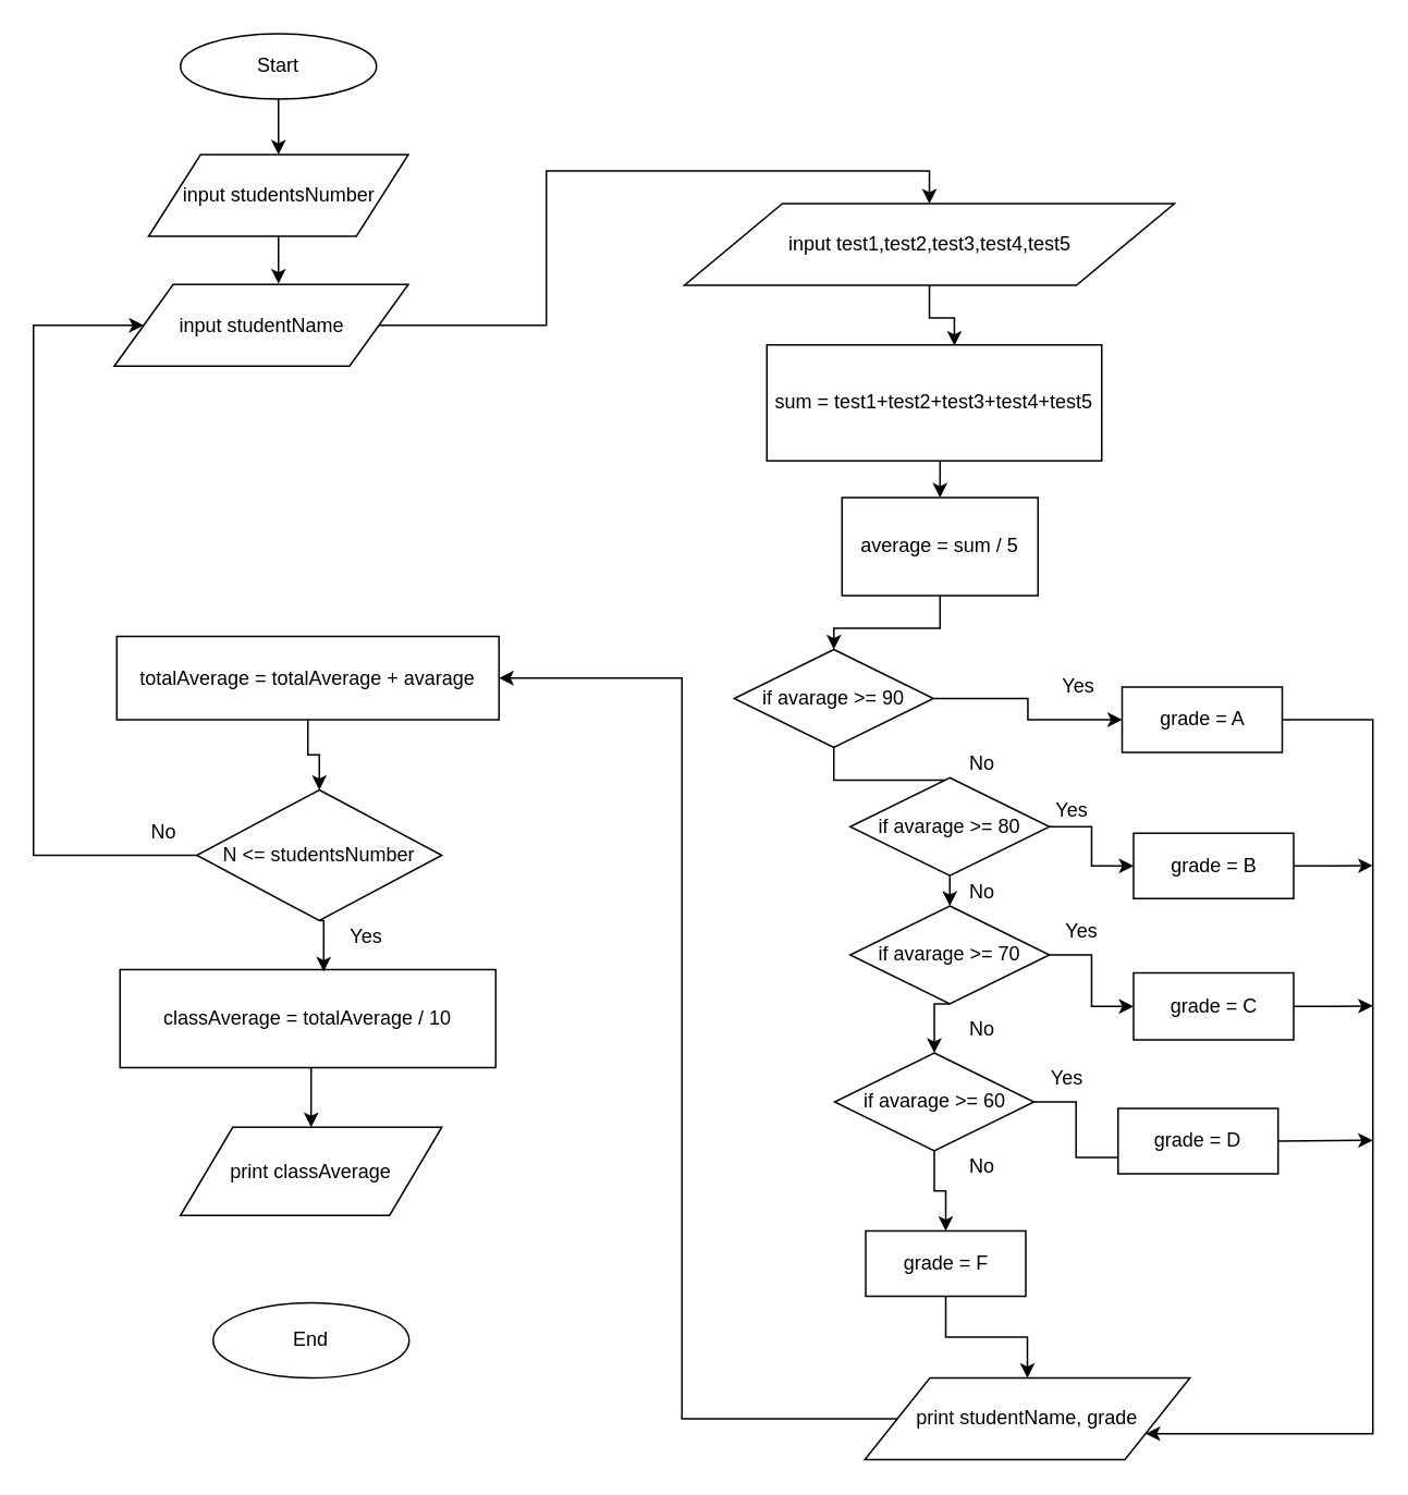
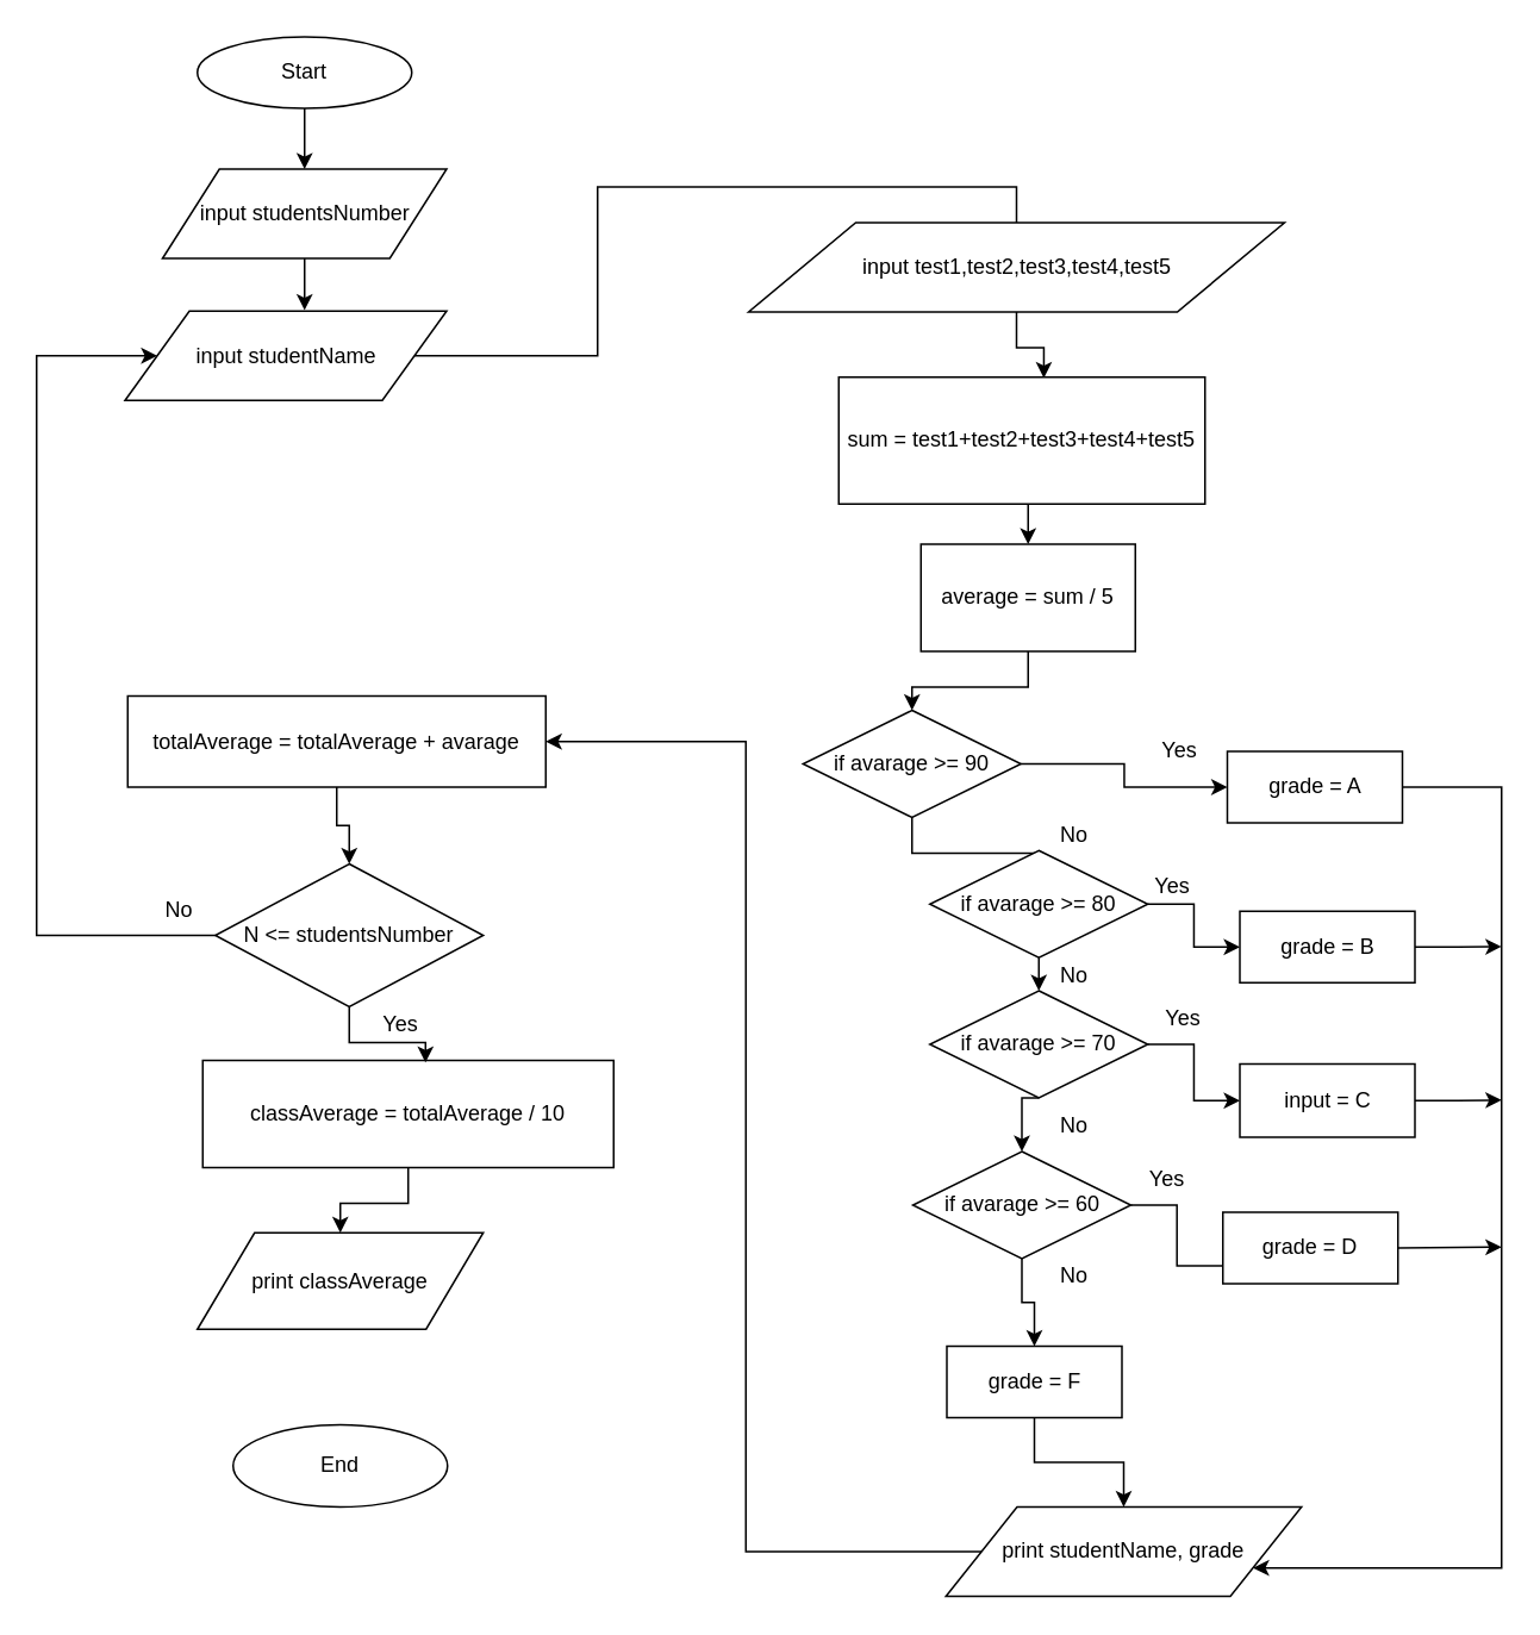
  <mxCell id="0" />
  <mxCell id="1" parent="0" />
  <mxCell id="2" style="edgeStyle=orthogonalEdgeStyle;rounded=0;orthogonalLoop=1;jettySize=auto;html=1;exitX=0.5;exitY=1;exitDx=0;exitDy=0;entryX=0.56;entryY=0.007;entryDx=0;entryDy=0;entryPerimeter=0;" edge="1" parent="1" source="3" target="5"><mxGeometry relative="1" as="geometry" /></mxCell>
  <mxCell id="3" value="input test1,test2,test3,test4,test5" style="shape=parallelogram;perimeter=parallelogramPerimeter;whiteSpace=wrap;html=1;" vertex="1" parent="1"><mxGeometry x="418.5" y="124" width="300" height="50" as="geometry" /></mxCell>
  <mxCell id="4" style="edgeStyle=orthogonalEdgeStyle;rounded=0;orthogonalLoop=1;jettySize=auto;html=1;exitX=0.5;exitY=1;exitDx=0;exitDy=0;entryX=0.5;entryY=0;entryDx=0;entryDy=0;" edge="1" parent="1" source="5" target="7"><mxGeometry relative="1" as="geometry" /></mxCell>
  <mxCell id="5" value="sum =&amp;nbsp;&lt;span&gt;test1+test2+test3+test4+test5&lt;/span&gt;" style="rounded=0;whiteSpace=wrap;html=1;" vertex="1" parent="1"><mxGeometry x="469" y="210.5" width="205" height="71" as="geometry" /></mxCell>
  <mxCell id="6" style="edgeStyle=orthogonalEdgeStyle;rounded=0;orthogonalLoop=1;jettySize=auto;html=1;exitX=0.5;exitY=1;exitDx=0;exitDy=0;entryX=0.5;entryY=0;entryDx=0;entryDy=0;" edge="1" parent="1" source="7" target="10"><mxGeometry relative="1" as="geometry" /></mxCell>
  <mxCell id="7" value="&lt;span&gt;average = sum / 5&lt;/span&gt;" style="rounded=0;whiteSpace=wrap;html=1;" vertex="1" parent="1"><mxGeometry x="515" y="304" width="120" height="60" as="geometry" /></mxCell>
  <mxCell id="8" style="edgeStyle=orthogonalEdgeStyle;rounded=0;orthogonalLoop=1;jettySize=auto;html=1;exitX=1;exitY=0.5;exitDx=0;exitDy=0;entryX=0;entryY=0.5;entryDx=0;entryDy=0;" edge="1" parent="1" source="10" target="12"><mxGeometry relative="1" as="geometry" /></mxCell>
  <mxCell id="9" style="edgeStyle=orthogonalEdgeStyle;rounded=0;orthogonalLoop=1;jettySize=auto;html=1;exitX=0.5;exitY=1;exitDx=0;exitDy=0;entryX=0.5;entryY=0;entryDx=0;entryDy=0;" edge="1" parent="1" source="10" target="15"><mxGeometry relative="1" as="geometry" /></mxCell>
  <mxCell id="10" value="if avarage &amp;gt;= 90" style="rhombus;whiteSpace=wrap;html=1;" vertex="1" parent="1"><mxGeometry x="449" y="397" width="122" height="60" as="geometry" /></mxCell>
  <mxCell id="11" style="edgeStyle=orthogonalEdgeStyle;rounded=0;orthogonalLoop=1;jettySize=auto;html=1;exitX=1;exitY=0.5;exitDx=0;exitDy=0;entryX=1;entryY=0.75;entryDx=0;entryDy=0;" edge="1" parent="1" source="12" target="49"><mxGeometry relative="1" as="geometry"><mxPoint x="820" y="903" as="targetPoint" /><Array as="points"><mxPoint x="840" y="440" /><mxPoint x="840" y="878" /></Array></mxGeometry></mxCell>
  <mxCell id="12" value="grade = A" style="shape=parallelogram;perimeter=parallelogramPerimeter;whiteSpace=wrap;html=1;size=0;" vertex="1" parent="1"><mxGeometry x="686.5" y="420" width="98" height="40" as="geometry" /></mxCell>
  <mxCell id="13" style="edgeStyle=orthogonalEdgeStyle;rounded=0;orthogonalLoop=1;jettySize=auto;html=1;exitX=1;exitY=0.5;exitDx=0;exitDy=0;" edge="1" parent="1" source="15" target="23"><mxGeometry relative="1" as="geometry" /></mxCell>
  <mxCell id="14" style="edgeStyle=orthogonalEdgeStyle;rounded=0;orthogonalLoop=1;jettySize=auto;html=1;exitX=0.5;exitY=1;exitDx=0;exitDy=0;entryX=0.5;entryY=0;entryDx=0;entryDy=0;" edge="1" parent="1" source="15" target="18"><mxGeometry relative="1" as="geometry" /></mxCell>
  <mxCell id="15" value="if avarage &amp;gt;= 80" style="rhombus;whiteSpace=wrap;html=1;" vertex="1" parent="1"><mxGeometry x="520" y="475.5" width="122" height="60" as="geometry" /></mxCell>
  <mxCell id="16" style="edgeStyle=orthogonalEdgeStyle;rounded=0;orthogonalLoop=1;jettySize=auto;html=1;exitX=1;exitY=0.5;exitDx=0;exitDy=0;entryX=0;entryY=0.5;entryDx=0;entryDy=0;" edge="1" parent="1" source="18" target="25"><mxGeometry relative="1" as="geometry" /></mxCell>
  <mxCell id="17" style="edgeStyle=orthogonalEdgeStyle;rounded=0;orthogonalLoop=1;jettySize=auto;html=1;exitX=0.5;exitY=1;exitDx=0;exitDy=0;entryX=0.5;entryY=0;entryDx=0;entryDy=0;" edge="1" parent="1" source="18" target="21"><mxGeometry relative="1" as="geometry" /></mxCell>
  <mxCell id="18" value="if avarage &amp;gt;= 70" style="rhombus;whiteSpace=wrap;html=1;" vertex="1" parent="1"><mxGeometry x="520" y="554" width="122" height="60" as="geometry" /></mxCell>
  <mxCell id="19" style="edgeStyle=orthogonalEdgeStyle;rounded=0;orthogonalLoop=1;jettySize=auto;html=1;exitX=1;exitY=0.5;exitDx=0;exitDy=0;entryX=0;entryY=0.75;entryDx=0;entryDy=0;endArrow=none;" edge="1" parent="1" source="21" target="27"><mxGeometry relative="1" as="geometry" /></mxCell>
  <mxCell id="20" style="edgeStyle=orthogonalEdgeStyle;rounded=0;orthogonalLoop=1;jettySize=auto;html=1;entryX=0.5;entryY=0;entryDx=0;entryDy=0;" edge="1" parent="1" source="21" target="29"><mxGeometry relative="1" as="geometry" /></mxCell>
  <mxCell id="21" value="if avarage &amp;gt;= 60" style="rhombus;whiteSpace=wrap;html=1;" vertex="1" parent="1"><mxGeometry x="510.5" y="644" width="122" height="60" as="geometry" /></mxCell>
  <mxCell id="22" style="edgeStyle=orthogonalEdgeStyle;rounded=0;orthogonalLoop=1;jettySize=auto;html=1;exitX=1;exitY=0.5;exitDx=0;exitDy=0;" edge="1" parent="1" source="23"><mxGeometry relative="1" as="geometry"><mxPoint x="840" y="529.294" as="targetPoint" /></mxGeometry></mxCell>
  <mxCell id="23" value="grade = B" style="shape=parallelogram;perimeter=parallelogramPerimeter;whiteSpace=wrap;html=1;size=0;" vertex="1" parent="1"><mxGeometry x="693.5" y="509.5" width="98" height="40" as="geometry" /></mxCell>
  <mxCell id="24" style="edgeStyle=orthogonalEdgeStyle;rounded=0;orthogonalLoop=1;jettySize=auto;html=1;exitX=1;exitY=0.5;exitDx=0;exitDy=0;" edge="1" parent="1" source="25"><mxGeometry relative="1" as="geometry"><mxPoint x="840" y="615.176" as="targetPoint" /></mxGeometry></mxCell>
- <mxCell id="25" value="grade = C" style="shape=parallelogram;perimeter=parallelogramPerimeter;whiteSpace=wrap;html=1;size=0;" vertex="1" parent="1"><mxGeometry x="693.5" y="595" width="98" height="41" as="geometry" /></mxCell>
+ <mxCell id="25" value="input = C" style="shape=parallelogram;perimeter=parallelogramPerimeter;whiteSpace=wrap;html=1;size=0;" vertex="1" parent="1"><mxGeometry x="693.5" y="595" width="98" height="41" as="geometry" /></mxCell>
  <mxCell id="26" style="edgeStyle=orthogonalEdgeStyle;rounded=0;orthogonalLoop=1;jettySize=auto;html=1;exitX=1;exitY=0.5;exitDx=0;exitDy=0;" edge="1" parent="1" source="27"><mxGeometry relative="1" as="geometry"><mxPoint x="840" y="697.529" as="targetPoint" /></mxGeometry></mxCell>
  <mxCell id="27" value="grade = D" style="shape=parallelogram;perimeter=parallelogramPerimeter;whiteSpace=wrap;html=1;size=0;" vertex="1" parent="1"><mxGeometry x="684" y="678" width="98" height="40" as="geometry" /></mxCell>
  <mxCell id="28" style="edgeStyle=orthogonalEdgeStyle;rounded=0;orthogonalLoop=1;jettySize=auto;html=1;entryX=0.5;entryY=0;entryDx=0;entryDy=0;" edge="1" parent="1" source="29" target="49"><mxGeometry relative="1" as="geometry" /></mxCell>
  <mxCell id="29" value="grade = F" style="shape=parallelogram;perimeter=parallelogramPerimeter;whiteSpace=wrap;html=1;size=0;" vertex="1" parent="1"><mxGeometry x="529.5" y="753" width="98" height="40" as="geometry" /></mxCell>
  <mxCell id="30" value="Yes" style="text;html=1;strokeColor=none;fillColor=none;align=center;verticalAlign=middle;whiteSpace=wrap;rounded=0;" vertex="1" parent="1"><mxGeometry x="639.5" y="410" width="40" height="20" as="geometry" /></mxCell>
  <mxCell id="31" value="Yes" style="text;html=1;strokeColor=none;fillColor=none;align=center;verticalAlign=middle;whiteSpace=wrap;rounded=0;" vertex="1" parent="1"><mxGeometry x="636" y="485.5" width="40" height="20" as="geometry" /></mxCell>
  <mxCell id="32" value="Yes" style="text;html=1;strokeColor=none;fillColor=none;align=center;verticalAlign=middle;whiteSpace=wrap;rounded=0;" vertex="1" parent="1"><mxGeometry x="642" y="559.5" width="40" height="20" as="geometry" /></mxCell>
  <mxCell id="33" value="Yes" style="text;html=1;strokeColor=none;fillColor=none;align=center;verticalAlign=middle;whiteSpace=wrap;rounded=0;" vertex="1" parent="1"><mxGeometry x="632.5" y="650" width="40" height="20" as="geometry" /></mxCell>
  <mxCell id="34" value="No" style="text;html=1;strokeColor=none;fillColor=none;align=center;verticalAlign=middle;whiteSpace=wrap;rounded=0;" vertex="1" parent="1"><mxGeometry x="581" y="457" width="40" height="20" as="geometry" /></mxCell>
  <mxCell id="35" value="No" style="text;html=1;strokeColor=none;fillColor=none;align=center;verticalAlign=middle;whiteSpace=wrap;rounded=0;" vertex="1" parent="1"><mxGeometry x="581" y="535.5" width="40" height="20" as="geometry" /></mxCell>
  <mxCell id="36" value="No" style="text;html=1;strokeColor=none;fillColor=none;align=center;verticalAlign=middle;whiteSpace=wrap;rounded=0;" vertex="1" parent="1"><mxGeometry x="581" y="619.5" width="40" height="20" as="geometry" /></mxCell>
  <mxCell id="37" value="No" style="text;html=1;strokeColor=none;fillColor=none;align=center;verticalAlign=middle;whiteSpace=wrap;rounded=0;" vertex="1" parent="1"><mxGeometry x="581" y="704" width="40" height="20" as="geometry" /></mxCell>
  <mxCell id="38" style="edgeStyle=orthogonalEdgeStyle;rounded=0;orthogonalLoop=1;jettySize=auto;html=1;exitX=0.5;exitY=1;exitDx=0;exitDy=0;" edge="1" parent="1" source="39" target="51"><mxGeometry relative="1" as="geometry" /></mxCell>
  <mxCell id="39" value="Start" style="ellipse;whiteSpace=wrap;html=1;" vertex="1" parent="1"><mxGeometry x="110" y="20" width="120" height="40" as="geometry" /></mxCell>
- <mxCell id="40" style="edgeStyle=orthogonalEdgeStyle;rounded=0;orthogonalLoop=1;jettySize=auto;html=1;entryX=0.5;entryY=0;entryDx=0;entryDy=0;" edge="1" parent="1" source="41" target="3"><mxGeometry relative="1" as="geometry" /></mxCell>
+ <mxCell id="40" style="edgeStyle=orthogonalEdgeStyle;rounded=0;orthogonalLoop=1;jettySize=auto;html=1;entryX=0.5;entryY=0;entryDx=0;entryDy=0;endArrow=none;" edge="1" parent="1" source="41" target="3"><mxGeometry relative="1" as="geometry" /></mxCell>
  <mxCell id="41" value="input studentName" style="shape=parallelogram;perimeter=parallelogramPerimeter;whiteSpace=wrap;html=1;" vertex="1" parent="1"><mxGeometry x="69.5" y="173.5" width="180" height="50" as="geometry" /></mxCell>
  <mxCell id="42" style="edgeStyle=orthogonalEdgeStyle;rounded=0;orthogonalLoop=1;jettySize=auto;html=1;exitX=0.5;exitY=1;exitDx=0;exitDy=0;entryX=0.5;entryY=0;entryDx=0;entryDy=0;" edge="1" parent="1" source="43" target="54"><mxGeometry relative="1" as="geometry" /></mxCell>
  <mxCell id="43" value="&lt;span style=&quot;font-size: 12px&quot;&gt;totalAverage =&amp;nbsp;totalAverage + avarage&lt;/span&gt;" style="rounded=0;whiteSpace=wrap;html=1;" vertex="1" parent="1"><mxGeometry x="71" y="389" width="234" height="51" as="geometry" /></mxCell>
  <mxCell id="44" style="edgeStyle=orthogonalEdgeStyle;rounded=0;orthogonalLoop=1;jettySize=auto;html=1;exitX=0.5;exitY=1;exitDx=0;exitDy=0;entryX=0.5;entryY=0;entryDx=0;entryDy=0;" edge="1" parent="1" source="45" target="46"><mxGeometry relative="1" as="geometry" /></mxCell>
- <mxCell id="45" value="&lt;span style=&quot;font-size: 12px&quot;&gt;classAverage = totalAverage / 10&lt;/span&gt;" style="rounded=0;whiteSpace=wrap;html=1;" vertex="1" parent="1"><mxGeometry x="73" y="593" width="230" height="60" as="geometry" /></mxCell>
+ <mxCell id="45" value="&lt;span style=&quot;font-size: 12px&quot;&gt;classAverage = totalAverage / 10&lt;/span&gt;" style="rounded=0;whiteSpace=wrap;html=1;" vertex="1" parent="1"><mxGeometry x="113" y="593" width="230" height="60" as="geometry" /></mxCell>
  <mxCell id="46" value="print classAverage" style="shape=parallelogram;perimeter=parallelogramPerimeter;whiteSpace=wrap;html=1;" vertex="1" parent="1"><mxGeometry x="110" y="689.5" width="160" height="54" as="geometry" /></mxCell>
  <mxCell id="47" value="End" style="ellipse;whiteSpace=wrap;html=1;" vertex="1" parent="1"><mxGeometry x="130" y="797" width="120" height="46" as="geometry" /></mxCell>
  <mxCell id="48" style="edgeStyle=orthogonalEdgeStyle;rounded=0;orthogonalLoop=1;jettySize=auto;html=1;entryX=1;entryY=0.5;entryDx=0;entryDy=0;" edge="1" parent="1" source="49" target="43"><mxGeometry relative="1" as="geometry" /></mxCell>
  <mxCell id="49" value="print studentName, grade" style="shape=parallelogram;perimeter=parallelogramPerimeter;whiteSpace=wrap;html=1;" vertex="1" parent="1"><mxGeometry x="529" y="843" width="199" height="50" as="geometry" /></mxCell>
  <mxCell id="50" style="edgeStyle=orthogonalEdgeStyle;rounded=0;orthogonalLoop=1;jettySize=auto;html=1;exitX=0.5;exitY=1;exitDx=0;exitDy=0;" edge="1" parent="1" source="51"><mxGeometry relative="1" as="geometry"><mxPoint x="170" y="173" as="targetPoint" /></mxGeometry></mxCell>
  <mxCell id="51" value="input studentsNumber" style="shape=parallelogram;perimeter=parallelogramPerimeter;whiteSpace=wrap;html=1;" vertex="1" parent="1"><mxGeometry x="90.5" y="94" width="159" height="50" as="geometry" /></mxCell>
  <mxCell id="52" style="edgeStyle=orthogonalEdgeStyle;rounded=0;orthogonalLoop=1;jettySize=auto;html=1;exitX=0.5;exitY=1;exitDx=0;exitDy=0;entryX=0.542;entryY=0.02;entryDx=0;entryDy=0;entryPerimeter=0;" edge="1" parent="1" source="54" target="45"><mxGeometry relative="1" as="geometry" /></mxCell>
  <mxCell id="53" style="edgeStyle=orthogonalEdgeStyle;rounded=0;orthogonalLoop=1;jettySize=auto;html=1;exitX=0;exitY=0.5;exitDx=0;exitDy=0;entryX=0;entryY=0.5;entryDx=0;entryDy=0;" edge="1" parent="1" source="54" target="41"><mxGeometry relative="1" as="geometry"><Array as="points"><mxPoint x="20" y="523" /><mxPoint x="20" y="198" /></Array></mxGeometry></mxCell>
  <mxCell id="54" value="N &amp;lt;= studentsNumber" style="rhombus;whiteSpace=wrap;html=1;" vertex="1" parent="1"><mxGeometry x="120" y="483" width="150" height="80" as="geometry" /></mxCell>
  <mxCell id="55" value="Yes" style="text;html=1;strokeColor=none;fillColor=none;align=center;verticalAlign=middle;whiteSpace=wrap;rounded=0;" vertex="1" parent="1"><mxGeometry x="204" y="563" width="40" height="20" as="geometry" /></mxCell>
  <mxCell id="56" value="No" style="text;html=1;strokeColor=none;fillColor=none;align=center;verticalAlign=middle;whiteSpace=wrap;rounded=0;" vertex="1" parent="1"><mxGeometry x="80" y="498.5" width="40" height="20" as="geometry" /></mxCell>
